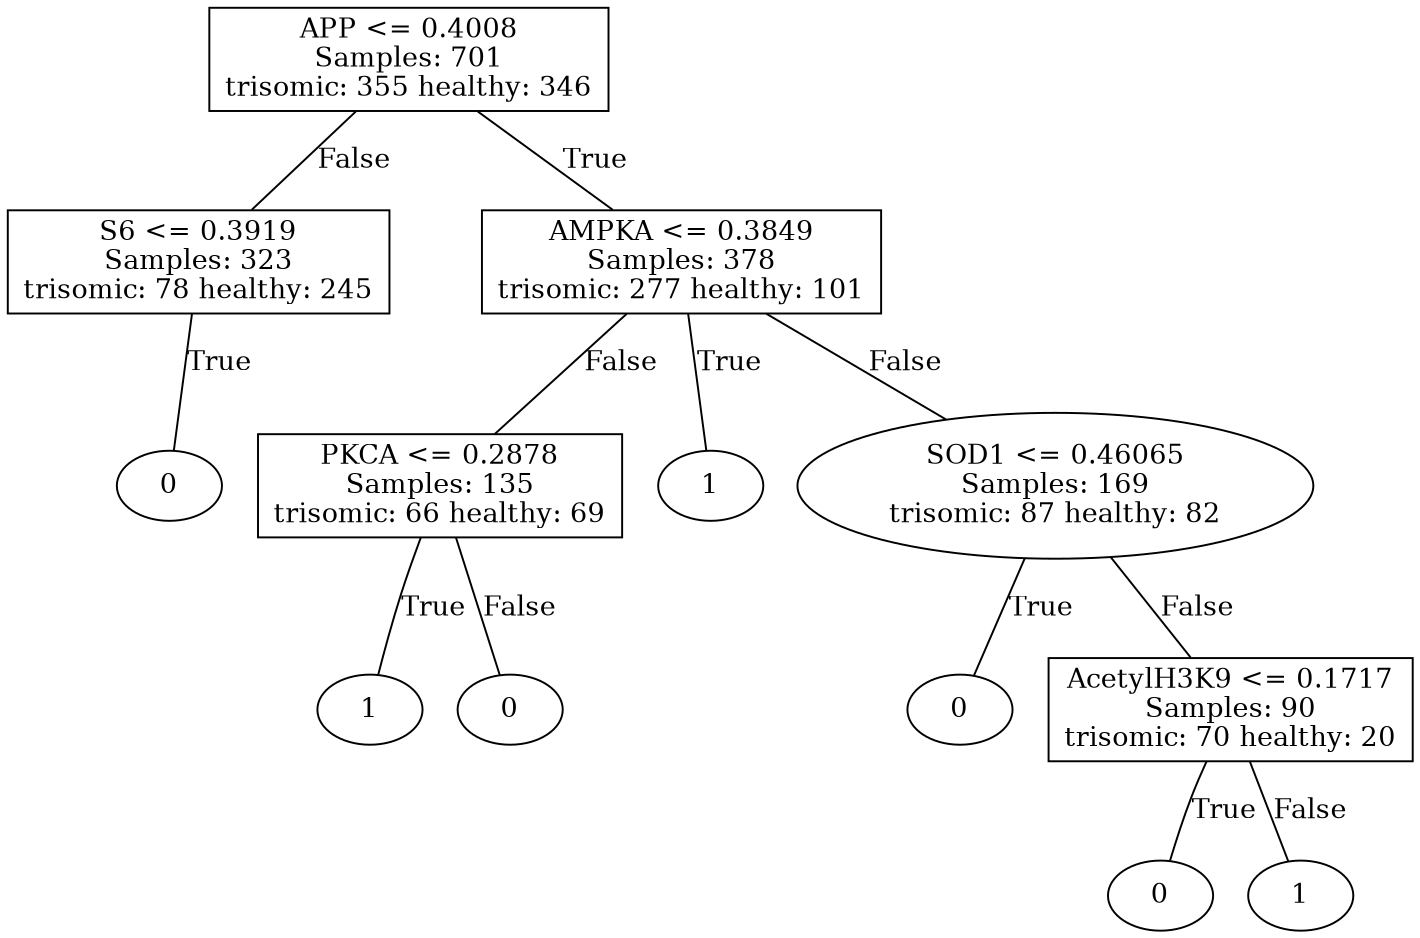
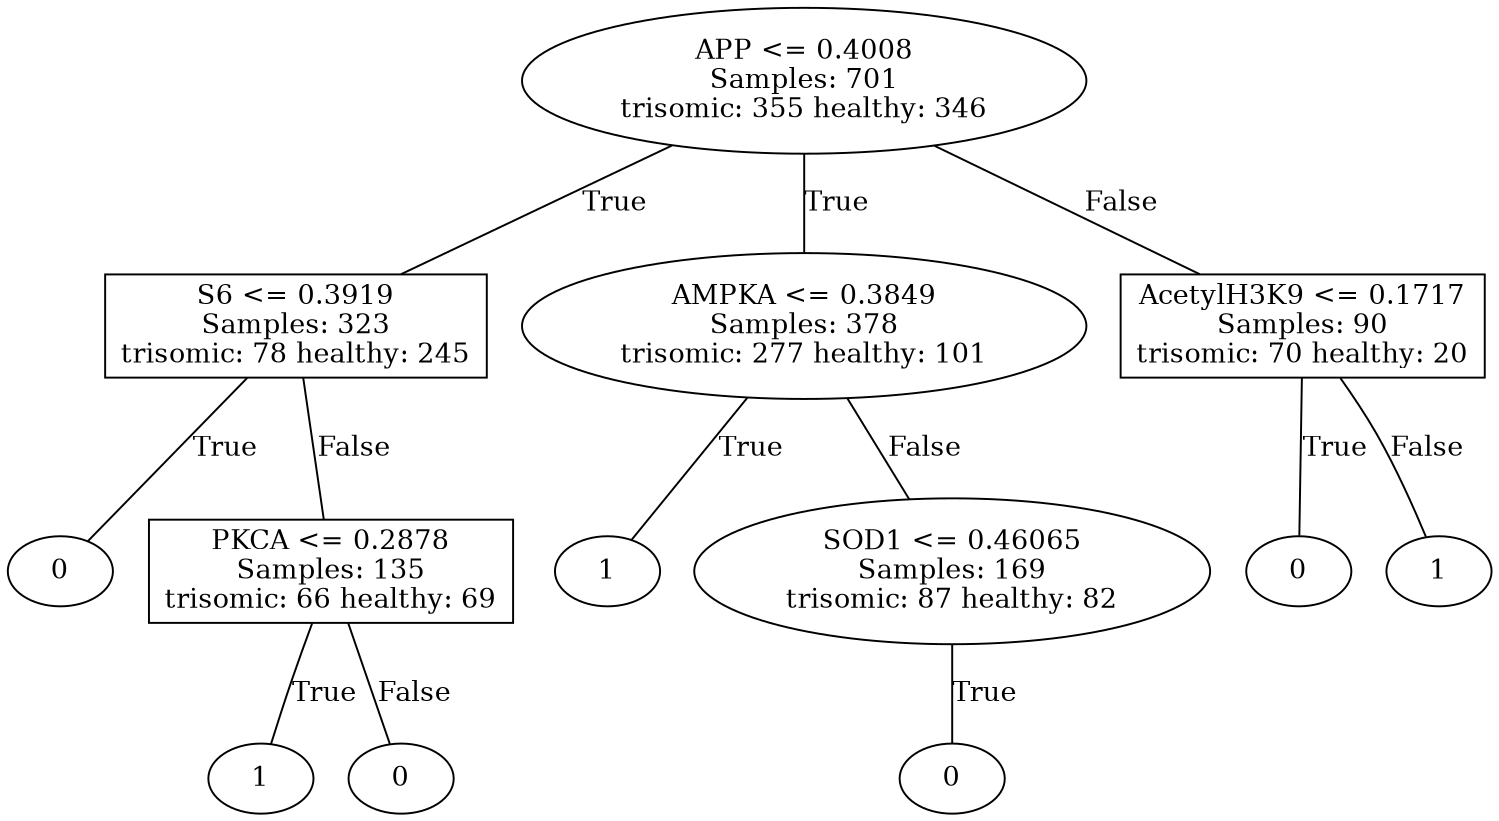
  graph {
    node [fillcolor=red shape=oval style=solid]
-   n1 [height=0.73611 label="APP <= 0.4008\nSamples: 701\ntrisomic: 355 healthy: 346" shape=box width=2.1944]
+   n1 [height=0.73611 label="APP <= 0.4008\nSamples: 701\ntrisomic: 355 healthy: 346" shape=ellipse width=2.1944]
    n2 [height=0.73611 label="S6 <= 0.3919\nSamples: 323\ntrisomic: 78 healthy: 245" shape=box width=2.1111]
-   n3 [height=0.73611 label="AMPKA <= 0.3849\nSamples: 378\ntrisomic: 277 healthy: 101" shape=box width=2.1944]
+   n3 [height=0.73611 label="AMPKA <= 0.3849\nSamples: 378\ntrisomic: 277 healthy: 101" shape=ellipse width=2.1944]
    n4 [height=0.5 label=0 width=0.75]
    n5 [height=0.73611 label="PKCA <= 0.2878\nSamples: 135\ntrisomic: 66 healthy: 69" shape=box width=2.0139]
    n6 [height=0.5 label=1 width=0.75]
    n7 [height=0.73611 label="SOD1 <= 0.46065\nSamples: 169\ntrisomic: 87 healthy: 82" shape=ellipse width=2.0139]
    n8 [height=0.5 label=1 width=0.75]
    n9 [height=0.5 label=0 width=0.75]
    n10 [height=0.5 label=0 width=0.75]
    n11 [height=0.73611 label="AcetylH3K9 <= 0.1717\nSamples: 90\ntrisomic: 70 healthy: 20" shape=box width=2.0417]
    n12 [height=0.5 label=0 width=0.75]
    n13 [height=0.5 label=1 width=0.75]
-   n1 -- n2 [label=False]
+   n1 -- n2 [label=True]
    n1 -- n3 [label=True]
    n2 -- n4 [label=True]
-   n3 -- n5 [label=False]
+   n2 -- n5 [label=False]
    n3 -- n6 [label=True]
    n3 -- n7 [label=False]
    n5 -- n8 [label=True]
    n5 -- n9 [label=False]
    n7 -- n10 [label=True]
-   n7 -- n11 [label=False]
+   n1 -- n11 [label=False]
    n11 -- n12 [label=True]
    n11 -- n13 [label=False]
  }
